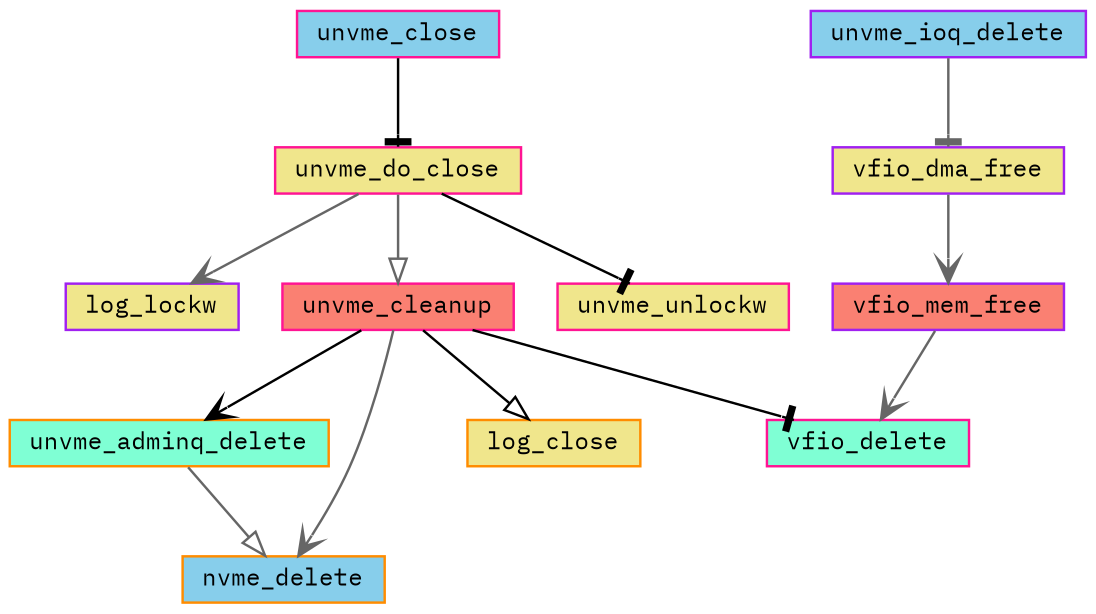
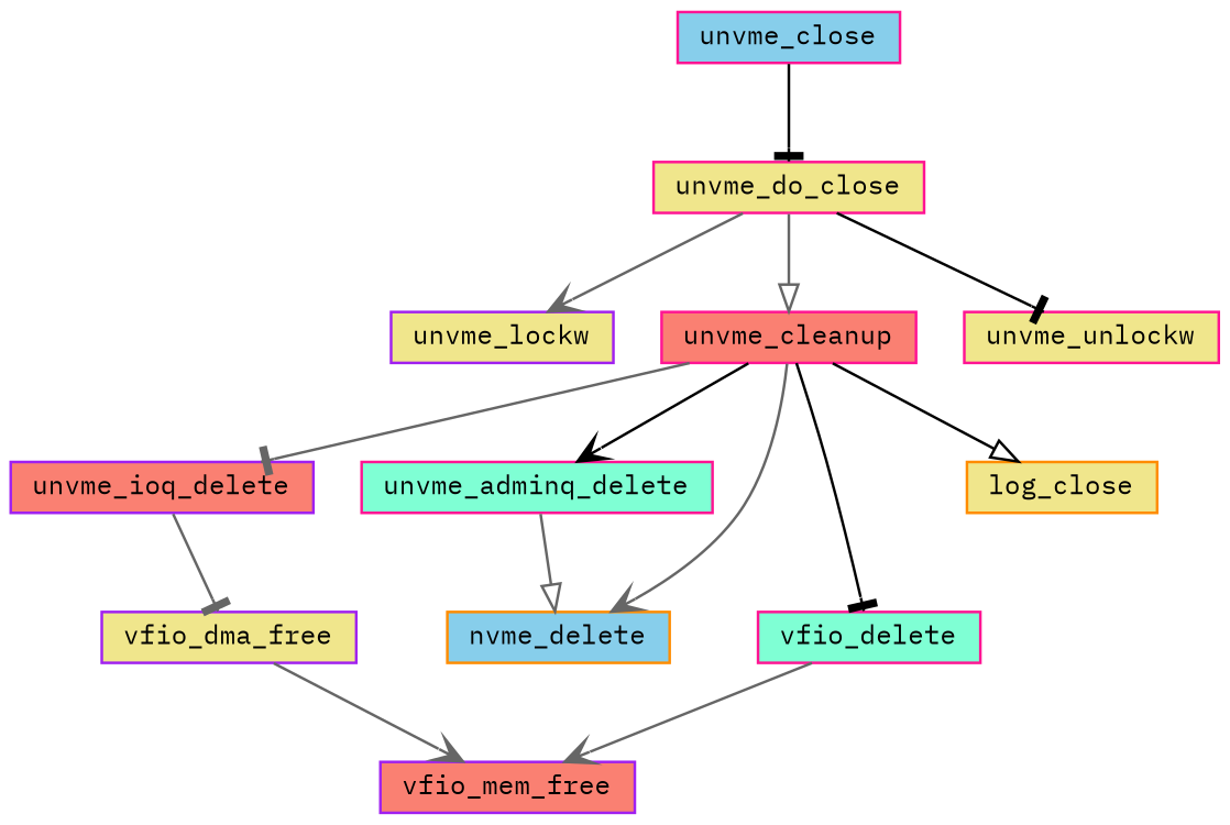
  digraph {
    fontname="IBM Plex Mono"
    rankdir=TB
    node [color=deeppink fillcolor=khaki fontname="IBM Plex Mono" fontsize=10 shape=record style=filled]
    edge [arrowhead=tee color=gray40 fontname="IBM Plex Mono" fontsize=10 labelfontname=Helvetica labelfontsize=10 style=solid]
    n1 [fillcolor=skyblue fontcolor=black height=0.2 label=unvme_close width=0.4]
    n2 [height=0.2 label=unvme_do_close width=0.4]
-   n3 [color=purple height=0.2 label=log_lockw width=0.4]
+   n3 [color=purple height=0.2 label=unvme_lockw width=0.4]
    n4 [fillcolor=salmon height=0.2 label=unvme_cleanup width=0.4]
    n5 [height=0.2 label=unvme_unlockw width=0.4]
-   n6 [color=purple fillcolor=skyblue height=0.2 label=unvme_ioq_delete width=0.4]
-   n7 [color=darkorange fillcolor=aquamarine height=0.2 label=unvme_adminq_delete width=0.4]
+   n6 [color=purple fillcolor=salmon height=0.2 label=unvme_ioq_delete width=0.4]
+   n7 [fillcolor=aquamarine height=0.2 label=unvme_adminq_delete width=0.4]
    n8 [color=darkorange fillcolor=skyblue height=0.2 label=nvme_delete width=0.4]
    n9 [fillcolor=aquamarine height=0.2 label=vfio_delete width=0.4]
    n10 [color=darkorange height=0.2 label=log_close width=0.4]
    n11 [color=purple height=0.2 label=vfio_dma_free width=0.4]
    n12 [color=purple fillcolor=salmon height=0.2 label=vfio_mem_free width=0.4]
    n1 -> n2 [color=black]
    n2 -> n3 [arrowhead=vee]
    n2 -> n4 [arrowhead=onormal]
    n2 -> n5 [color=black]
+   n4 -> n6
    n4 -> n7 [arrowhead=vee color=black]
    n4 -> n8 [arrowhead=vee]
    n4 -> n9 [color=black]
    n4 -> n10 [arrowhead=onormal color=black]
    n6 -> n11
    n7 -> n8 [arrowhead=onormal]
-   n12 -> n9 [arrowhead=vee]
+   n9 -> n12 [arrowhead=vee]
    n11 -> n12 [arrowhead=vee]
  }
